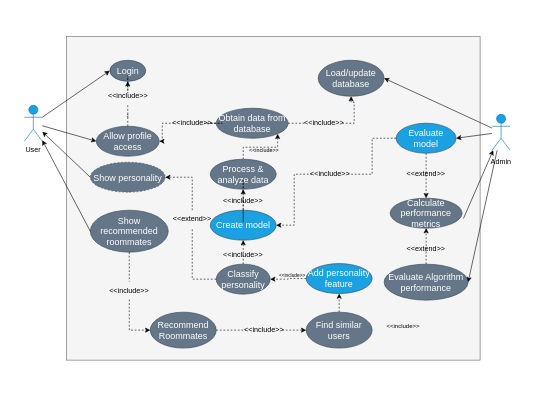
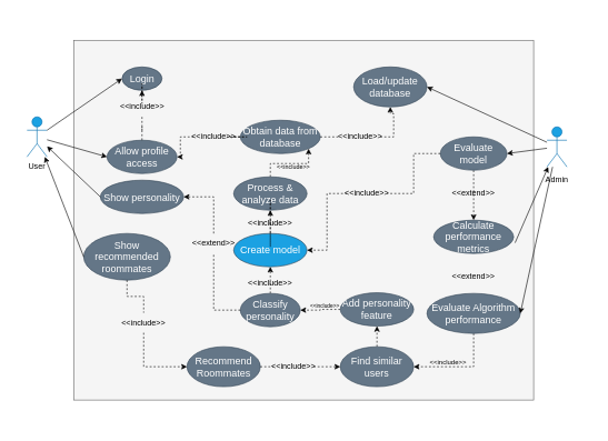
  <mxCell id="0" />
  <mxCell id="1" parent="0" />
  <mxCell id="2" value="" style="rounded=0;whiteSpace=wrap;html=1;fontSize=9;strokeColor=none;" parent="1" vertex="1"><mxGeometry x="20" y="20" width="870" height="620" as="geometry" /></mxCell>
  <mxCell id="3" value="User" style="shape=umlActor;verticalLabelPosition=bottom;verticalAlign=top;html=1;outlineConnect=0;fillColor=#1ba1e2;fontColor=#ffffff;strokeColor=#006EAF;" parent="1" vertex="1"><mxGeometry x="40" y="175" width="30" height="60" as="geometry" /></mxCell>
  <mxCell id="4" value="" style="rounded=0;whiteSpace=wrap;html=1;fillColor=#f5f5f5;strokeColor=#666666;fontColor=#333333;" parent="1" vertex="1"><mxGeometry x="110" y="60" width="690" height="540" as="geometry" /></mxCell>
  <mxCell id="5" value="Admin" style="shape=umlActor;verticalLabelPosition=bottom;verticalAlign=top;html=1;outlineConnect=0;fillColor=#1ba1e2;strokeColor=#006EAF;fontColor=#ffffff;" parent="1" vertex="1"><mxGeometry x="820" y="190" width="30" height="60" as="geometry" /></mxCell>
  <mxCell id="6" value="Login" style="ellipse;whiteSpace=wrap;html=1;fontSize=15;fillColor=#647687;strokeColor=#314354;fontColor=#ffffff;" parent="1" vertex="1"><mxGeometry x="182.5" y="100" width="60" height="35" as="geometry" /></mxCell>
  <mxCell id="7" style="edgeStyle=orthogonalEdgeStyle;rounded=0;orthogonalLoop=1;jettySize=auto;html=1;entryX=0.5;entryY=1;entryDx=0;entryDy=0;dashed=1;startArrow=none;" parent="1" source="44" target="6" edge="1"><mxGeometry relative="1" as="geometry" /></mxCell>
  <mxCell id="8" value="Allow profile access" style="ellipse;whiteSpace=wrap;html=1;fontSize=15;fillColor=#647687;strokeColor=#314354;fontColor=#ffffff;" parent="1" vertex="1"><mxGeometry x="160" y="210" width="105" height="50" as="geometry" /></mxCell>
  <mxCell id="9" value="" style="endArrow=classic;html=1;rounded=0;entryX=0;entryY=0.5;entryDx=0;entryDy=0;exitX=1;exitY=0.333;exitDx=0;exitDy=0;exitPerimeter=0;" parent="1" source="3" target="6" edge="1"><mxGeometry width="50" height="50" relative="1" as="geometry"><mxPoint x="100" y="170" as="sourcePoint" /><mxPoint x="253.18" y="175.002" as="targetPoint" /></mxGeometry></mxCell>
  <mxCell id="10" value="" style="endArrow=classic;html=1;rounded=0;entryX=0;entryY=0.5;entryDx=0;entryDy=0;" parent="1" source="3" target="8" edge="1"><mxGeometry width="50" height="50" relative="1" as="geometry"><mxPoint x="100" y="190" as="sourcePoint" /><mxPoint x="200" y="160" as="targetPoint" /></mxGeometry></mxCell>
- <mxCell id="11" value="Show personality" style="ellipse;whiteSpace=wrap;html=1;fontSize=15;fillColor=#647687;strokeColor=#314354;fontColor=#ffffff;dashed=1;" parent="1" vertex="1"><mxGeometry x="150" y="270" width="125" height="50" as="geometry" /></mxCell>
+ <mxCell id="11" value="Show personality" style="ellipse;whiteSpace=wrap;html=1;fontSize=15;fillColor=#647687;strokeColor=#314354;fontColor=#ffffff;" parent="1" vertex="1"><mxGeometry x="150" y="270" width="125" height="50" as="geometry" /></mxCell>
  <mxCell id="12" style="edgeStyle=orthogonalEdgeStyle;rounded=0;orthogonalLoop=1;jettySize=auto;html=1;exitX=0.5;exitY=1;exitDx=0;exitDy=0;entryX=0;entryY=0.5;entryDx=0;entryDy=0;dashed=1;startArrow=none;" parent="1" source="61" target="26" edge="1"><mxGeometry relative="1" as="geometry" /></mxCell>
- <mxCell id="13" value="Show recommended roommates" style="ellipse;whiteSpace=wrap;html=1;fontSize=15;fillColor=#647687;strokeColor=#314354;fontColor=#ffffff;" parent="1" vertex="1"><mxGeometry x="150" y="350" width="130" height="70" as="geometry" /></mxCell>
+ <mxCell id="13" value="Show recommended roommates" style="ellipse;whiteSpace=wrap;html=1;fontSize=15;fillColor=#647687;strokeColor=#314354;fontColor=#ffffff;" parent="1" vertex="1"><mxGeometry x="125" y="350" width="130" height="70" as="geometry" /></mxCell>
  <mxCell id="14" style="edgeStyle=orthogonalEdgeStyle;rounded=0;orthogonalLoop=1;jettySize=auto;html=1;entryX=1;entryY=0.5;entryDx=0;entryDy=0;dashed=1;startArrow=none;" parent="1" source="57" target="8" edge="1"><mxGeometry relative="1" as="geometry" /></mxCell>
  <mxCell id="15" style="edgeStyle=orthogonalEdgeStyle;rounded=0;orthogonalLoop=1;jettySize=auto;html=1;exitX=1;exitY=0.5;exitDx=0;exitDy=0;entryX=0.5;entryY=1;entryDx=0;entryDy=0;dashed=1;startArrow=none;" parent="1" source="59" target="17" edge="1"><mxGeometry relative="1" as="geometry" /></mxCell>
  <mxCell id="16" value="Obtain data from database" style="ellipse;whiteSpace=wrap;html=1;fontSize=15;fillColor=#647687;strokeColor=#314354;fontColor=#ffffff;" parent="1" vertex="1"><mxGeometry x="360" y="180" width="120" height="50" as="geometry" /></mxCell>
  <mxCell id="17" value="Load/update database" style="ellipse;whiteSpace=wrap;html=1;fontSize=15;fillColor=#647687;strokeColor=#314354;fontColor=#ffffff;" parent="1" vertex="1"><mxGeometry x="530" y="100" width="110" height="60" as="geometry" /></mxCell>
  <mxCell id="18" style="edgeStyle=orthogonalEdgeStyle;rounded=0;orthogonalLoop=1;jettySize=auto;html=1;exitX=0.5;exitY=0;exitDx=0;exitDy=0;entryX=1;entryY=1;entryDx=0;entryDy=0;dashed=1;" parent="1" source="19" target="16" edge="1"><mxGeometry relative="1" as="geometry" /></mxCell>
  <mxCell id="19" value="Process &amp;amp; analyze data" style="ellipse;whiteSpace=wrap;html=1;fontSize=15;fillColor=#647687;strokeColor=#314354;fontColor=#ffffff;" parent="1" vertex="1"><mxGeometry x="350" y="265" width="110" height="50" as="geometry" /></mxCell>
  <mxCell id="20" style="edgeStyle=orthogonalEdgeStyle;rounded=0;orthogonalLoop=1;jettySize=auto;html=1;entryX=0.5;entryY=1;entryDx=0;entryDy=0;dashed=1;startArrow=none;" parent="1" source="48" target="19" edge="1"><mxGeometry relative="1" as="geometry" /></mxCell>
  <mxCell id="21" value="Create model" style="ellipse;whiteSpace=wrap;html=1;fontSize=15;fillColor=#1ba1e2;strokeColor=#314354;fontColor=#ffffff;" parent="1" vertex="1"><mxGeometry x="350" y="350" width="110" height="50" as="geometry" /></mxCell>
  <mxCell id="22" style="edgeStyle=orthogonalEdgeStyle;rounded=0;orthogonalLoop=1;jettySize=auto;html=1;exitX=0.5;exitY=0;exitDx=0;exitDy=0;entryX=0.5;entryY=1;entryDx=0;entryDy=0;dashed=1;" parent="1" source="24" target="21" edge="1"><mxGeometry relative="1" as="geometry" /></mxCell>
  <mxCell id="23" style="edgeStyle=orthogonalEdgeStyle;rounded=0;orthogonalLoop=1;jettySize=auto;html=1;exitX=0.5;exitY=0;exitDx=0;exitDy=0;entryX=1;entryY=0.5;entryDx=0;entryDy=0;dashed=1;startArrow=none;" parent="1" source="63" target="11" edge="1"><mxGeometry relative="1" as="geometry" /></mxCell>
  <mxCell id="24" value="Classify personality" style="ellipse;whiteSpace=wrap;html=1;fontSize=15;fillColor=#647687;strokeColor=#314354;fontColor=#ffffff;" parent="1" vertex="1"><mxGeometry x="360" y="440" width="90" height="50" as="geometry" /></mxCell>
  <mxCell id="25" style="edgeStyle=orthogonalEdgeStyle;rounded=0;orthogonalLoop=1;jettySize=auto;html=1;exitX=1;exitY=0.5;exitDx=0;exitDy=0;entryX=0;entryY=0.5;entryDx=0;entryDy=0;dashed=1;startArrow=none;" parent="1" source="52" target="36" edge="1"><mxGeometry relative="1" as="geometry" /></mxCell>
- <mxCell id="26" value="Recommend Roommates" style="ellipse;whiteSpace=wrap;html=1;fontSize=15;fillColor=#647687;strokeColor=#314354;fontColor=#ffffff;" parent="1" vertex="1"><mxGeometry x="250" y="520" width="110" height="60" as="geometry" /></mxCell>
+ <mxCell id="26" value="Recommend Roommates" style="ellipse;whiteSpace=wrap;html=1;fontSize=15;fillColor=#647687;strokeColor=#314354;fontColor=#ffffff;" parent="1" vertex="1"><mxGeometry x="280" y="520" width="110" height="60" as="geometry" /></mxCell>
  <mxCell id="27" style="edgeStyle=orthogonalEdgeStyle;rounded=0;orthogonalLoop=1;jettySize=auto;html=1;exitX=0;exitY=0.5;exitDx=0;exitDy=0;entryX=1;entryY=0.5;entryDx=0;entryDy=0;dashed=1;startArrow=none;" parent="1" source="46" target="21" edge="1"><mxGeometry relative="1" as="geometry" /></mxCell>
  <mxCell id="28" style="edgeStyle=orthogonalEdgeStyle;rounded=0;orthogonalLoop=1;jettySize=auto;html=1;exitX=0.5;exitY=1;exitDx=0;exitDy=0;entryX=0.5;entryY=0;entryDx=0;entryDy=0;dashed=1;" parent="1" source="29" target="42" edge="1"><mxGeometry relative="1" as="geometry" /></mxCell>
- <mxCell id="29" value="Evaluate model" style="ellipse;whiteSpace=wrap;html=1;fontSize=15;fillColor=#1ba1e2;strokeColor=#314354;fontColor=#ffffff;" parent="1" vertex="1"><mxGeometry x="660" y="205" width="100" height="50" as="geometry" /></mxCell>
+ <mxCell id="29" value="Evaluate model" style="ellipse;whiteSpace=wrap;html=1;fontSize=15;fillColor=#647687;strokeColor=#314354;fontColor=#ffffff;" parent="1" vertex="1"><mxGeometry x="660" y="205" width="100" height="50" as="geometry" /></mxCell>
  <mxCell id="30" value="" style="endArrow=classic;html=1;rounded=0;exitX=0;exitY=0.5;exitDx=0;exitDy=0;" parent="1" source="13" target="3" edge="1"><mxGeometry width="50" height="50" relative="1" as="geometry"><mxPoint x="110" y="200" as="sourcePoint" /><mxPoint x="90" y="240" as="targetPoint" /></mxGeometry></mxCell>
  <mxCell id="31" value="" style="endArrow=classic;html=1;rounded=0;exitX=0;exitY=0.5;exitDx=0;exitDy=0;" parent="1" source="11" target="3" edge="1"><mxGeometry width="50" height="50" relative="1" as="geometry"><mxPoint x="170" y="415" as="sourcePoint" /><mxPoint x="110" y="230" as="targetPoint" /></mxGeometry></mxCell>
  <mxCell id="32" value="" style="endArrow=classic;html=1;rounded=0;entryX=1;entryY=0.5;entryDx=0;entryDy=0;" parent="1" source="5" target="29" edge="1"><mxGeometry width="50" height="50" relative="1" as="geometry"><mxPoint x="730" y="425" as="sourcePoint" /><mxPoint x="660" y="290" as="targetPoint" /></mxGeometry></mxCell>
  <mxCell id="33" style="edgeStyle=orthogonalEdgeStyle;rounded=0;orthogonalLoop=1;jettySize=auto;html=1;dashed=1;" parent="1" source="34" target="24" edge="1"><mxGeometry relative="1" as="geometry" /></mxCell>
- <mxCell id="34" value="Add personality feature" style="ellipse;whiteSpace=wrap;html=1;fontSize=15;fillColor=#1ba1e2;strokeColor=#314354;fontColor=#ffffff;" parent="1" vertex="1"><mxGeometry x="510" y="439" width="110" height="50" as="geometry" /></mxCell>
+ <mxCell id="34" value="Add personality feature" style="ellipse;whiteSpace=wrap;html=1;fontSize=15;fillColor=#647687;strokeColor=#314354;fontColor=#ffffff;" parent="1" vertex="1"><mxGeometry x="510" y="439" width="110" height="50" as="geometry" /></mxCell>
  <mxCell id="35" style="edgeStyle=orthogonalEdgeStyle;rounded=0;orthogonalLoop=1;jettySize=auto;html=1;exitX=0.5;exitY=0;exitDx=0;exitDy=0;entryX=0.5;entryY=1;entryDx=0;entryDy=0;dashed=1;" parent="1" source="36" target="34" edge="1"><mxGeometry relative="1" as="geometry" /></mxCell>
  <mxCell id="36" value="Find similar users" style="ellipse;whiteSpace=wrap;html=1;fontSize=15;fillColor=#647687;strokeColor=#314354;fontColor=#ffffff;" parent="1" vertex="1"><mxGeometry x="510" y="520" width="110" height="60" as="geometry" /></mxCell>
- <mxCell id="38" style="edgeStyle=orthogonalEdgeStyle;rounded=0;orthogonalLoop=1;jettySize=auto;html=1;dashed=1;" parent="1" source="39" target="42" edge="1"><mxGeometry relative="1" as="geometry" /></mxCell>
+ <mxCell id="37" style="edgeStyle=orthogonalEdgeStyle;rounded=0;orthogonalLoop=1;jettySize=auto;html=1;exitX=0.5;exitY=1;exitDx=0;exitDy=0;entryX=1;entryY=0.5;entryDx=0;entryDy=0;dashed=1;" parent="1" source="39" target="36" edge="1"><mxGeometry relative="1" as="geometry" /></mxCell>
  <mxCell id="39" value="Evaluate Algorithm performance" style="ellipse;whiteSpace=wrap;html=1;fontSize=15;fillColor=#647687;strokeColor=#314354;fontColor=#ffffff;" parent="1" vertex="1"><mxGeometry x="640" y="440" width="140" height="60" as="geometry" /></mxCell>
  <mxCell id="40" value="" style="endArrow=classic;html=1;rounded=0;entryX=1;entryY=0.5;entryDx=0;entryDy=0;" parent="1" source="5" target="17" edge="1"><mxGeometry width="50" height="50" relative="1" as="geometry"><mxPoint x="820" y="300" as="sourcePoint" /><mxPoint x="700" y="300" as="targetPoint" /></mxGeometry></mxCell>
  <mxCell id="41" value="" style="endArrow=classic;html=1;rounded=0;entryX=1;entryY=0.5;entryDx=0;entryDy=0;" parent="1" source="5" target="39" edge="1"><mxGeometry width="50" height="50" relative="1" as="geometry"><mxPoint x="820" y="300" as="sourcePoint" /><mxPoint x="700" y="300" as="targetPoint" /></mxGeometry></mxCell>
  <mxCell id="42" value="Calculate performance metrics" style="ellipse;whiteSpace=wrap;html=1;fontSize=15;fillColor=#647687;strokeColor=#314354;fontColor=#ffffff;" parent="1" vertex="1"><mxGeometry x="650" y="330" width="120" height="50" as="geometry" /></mxCell>
  <mxCell id="43" value="" style="endArrow=classic;html=1;rounded=0;exitX=1.018;exitY=0.68;exitDx=0;exitDy=0;exitPerimeter=0;" parent="1" source="42" target="5" edge="1"><mxGeometry width="50" height="50" relative="1" as="geometry"><mxPoint x="814.592" y="280" as="sourcePoint" /><mxPoint x="740" y="495" as="targetPoint" /></mxGeometry></mxCell>
  <mxCell id="44" value="&amp;lt;&amp;lt;include&amp;gt;&amp;gt;" style="text;html=1;strokeColor=none;fillColor=none;align=center;verticalAlign=middle;whiteSpace=wrap;rounded=0;rotation=0;" parent="1" vertex="1"><mxGeometry x="182.5" y="145" width="60" height="30" as="geometry" /></mxCell>
  <mxCell id="45" value="" style="edgeStyle=orthogonalEdgeStyle;rounded=0;orthogonalLoop=1;jettySize=auto;html=1;entryX=0.5;entryY=1;entryDx=0;entryDy=0;dashed=1;endArrow=none;" parent="1" source="8" target="44" edge="1"><mxGeometry relative="1" as="geometry"><mxPoint x="212.5" y="180" as="sourcePoint" /><mxPoint x="212.5" y="135" as="targetPoint" /></mxGeometry></mxCell>
  <mxCell id="46" value="&amp;lt;&amp;lt;include&amp;gt;&amp;gt;" style="text;html=1;strokeColor=none;fillColor=none;align=center;verticalAlign=middle;whiteSpace=wrap;rounded=0;rotation=0;" parent="1" vertex="1"><mxGeometry x="520" y="275" width="60" height="30" as="geometry" /></mxCell>
  <mxCell id="47" value="" style="edgeStyle=orthogonalEdgeStyle;rounded=0;orthogonalLoop=1;jettySize=auto;html=1;exitX=0;exitY=0.5;exitDx=0;exitDy=0;entryX=1;entryY=0.5;entryDx=0;entryDy=0;dashed=1;endArrow=none;" parent="1" source="29" target="46" edge="1"><mxGeometry relative="1" as="geometry"><mxPoint x="630" y="240" as="sourcePoint" /><mxPoint x="460" y="365" as="targetPoint" /></mxGeometry></mxCell>
  <mxCell id="48" value="&amp;lt;&amp;lt;include&amp;gt;&amp;gt;" style="text;html=1;strokeColor=none;fillColor=none;align=center;verticalAlign=middle;whiteSpace=wrap;rounded=0;rotation=0;" parent="1" vertex="1"><mxGeometry x="375" y="320" width="60" height="30" as="geometry" /></mxCell>
  <mxCell id="49" value="" style="edgeStyle=orthogonalEdgeStyle;rounded=0;orthogonalLoop=1;jettySize=auto;html=1;entryX=0.5;entryY=1;entryDx=0;entryDy=0;dashed=1;endArrow=none;" parent="1" source="21" target="48" edge="1"><mxGeometry relative="1" as="geometry"><mxPoint x="405" y="350" as="sourcePoint" /><mxPoint x="405" y="315" as="targetPoint" /></mxGeometry></mxCell>
  <mxCell id="50" value="&amp;lt;&amp;lt;include&amp;gt;&amp;gt;" style="text;html=1;strokeColor=none;fillColor=none;align=center;verticalAlign=middle;whiteSpace=wrap;rounded=0;rotation=0;" parent="1" vertex="1"><mxGeometry x="375" y="409" width="60" height="30" as="geometry" /></mxCell>
  <mxCell id="51" value="&amp;lt;&amp;lt;include&amp;gt;&amp;gt;" style="text;html=1;strokeColor=none;fillColor=none;align=center;verticalAlign=middle;whiteSpace=wrap;rounded=0;rotation=0;fontSize=8;" parent="1" vertex="1"><mxGeometry x="457" y="444" width="60" height="30" as="geometry" /></mxCell>
  <mxCell id="52" value="&amp;lt;&amp;lt;include&amp;gt;&amp;gt;" style="text;html=1;strokeColor=none;fillColor=none;align=center;verticalAlign=middle;whiteSpace=wrap;rounded=0;rotation=0;" parent="1" vertex="1"><mxGeometry x="410" y="535" width="60" height="30" as="geometry" /></mxCell>
  <mxCell id="53" value="" style="edgeStyle=orthogonalEdgeStyle;rounded=0;orthogonalLoop=1;jettySize=auto;html=1;exitX=1;exitY=0.5;exitDx=0;exitDy=0;entryX=0;entryY=0.5;entryDx=0;entryDy=0;dashed=1;endArrow=none;" parent="1" source="26" target="52" edge="1"><mxGeometry relative="1" as="geometry"><mxPoint x="360" y="550" as="sourcePoint" /><mxPoint x="510" y="550" as="targetPoint" /></mxGeometry></mxCell>
  <mxCell id="54" value="&amp;lt;&amp;lt;include&amp;gt;&amp;gt;" style="text;html=1;strokeColor=none;fillColor=none;align=center;verticalAlign=middle;whiteSpace=wrap;rounded=0;rotation=0;fontSize=10;" parent="1" vertex="1"><mxGeometry x="642" y="528" width="60" height="30" as="geometry" /></mxCell>
  <mxCell id="55" value="&amp;lt;&amp;lt;extend&amp;gt;&amp;gt;" style="text;html=1;strokeColor=none;fillColor=none;align=center;verticalAlign=middle;whiteSpace=wrap;rounded=0;rotation=0;" parent="1" vertex="1"><mxGeometry x="680" y="275" width="60" height="30" as="geometry" /></mxCell>
  <mxCell id="56" value="&amp;lt;&amp;lt;extend&amp;gt;&amp;gt;" style="text;html=1;strokeColor=none;fillColor=none;align=center;verticalAlign=middle;whiteSpace=wrap;rounded=0;rotation=0;" parent="1" vertex="1"><mxGeometry x="680" y="400" width="60" height="30" as="geometry" /></mxCell>
  <mxCell id="57" value="&amp;lt;&amp;lt;include&amp;gt;&amp;gt;" style="text;html=1;strokeColor=none;fillColor=none;align=center;verticalAlign=middle;whiteSpace=wrap;rounded=0;rotation=0;" parent="1" vertex="1"><mxGeometry x="290" y="190" width="60" height="30" as="geometry" /></mxCell>
  <mxCell id="58" value="" style="edgeStyle=orthogonalEdgeStyle;rounded=0;orthogonalLoop=1;jettySize=auto;html=1;entryX=1;entryY=0.5;entryDx=0;entryDy=0;dashed=1;endArrow=none;" parent="1" source="16" target="57" edge="1"><mxGeometry relative="1" as="geometry"><mxPoint x="360" y="205" as="sourcePoint" /><mxPoint x="265" y="205" as="targetPoint" /></mxGeometry></mxCell>
  <mxCell id="59" value="&amp;lt;&amp;lt;include&amp;gt;&amp;gt;" style="text;html=1;strokeColor=none;fillColor=none;align=center;verticalAlign=middle;whiteSpace=wrap;rounded=0;rotation=0;" parent="1" vertex="1"><mxGeometry x="510" y="190" width="60" height="30" as="geometry" /></mxCell>
  <mxCell id="60" value="" style="edgeStyle=orthogonalEdgeStyle;rounded=0;orthogonalLoop=1;jettySize=auto;html=1;exitX=1;exitY=0.5;exitDx=0;exitDy=0;entryX=0;entryY=0.5;entryDx=0;entryDy=0;dashed=1;endArrow=none;" parent="1" source="16" target="59" edge="1"><mxGeometry relative="1" as="geometry"><mxPoint x="480" y="205" as="sourcePoint" /><mxPoint x="585" y="160" as="targetPoint" /></mxGeometry></mxCell>
  <mxCell id="61" value="&amp;lt;&amp;lt;include&amp;gt;&amp;gt;" style="text;html=1;strokeColor=none;fillColor=none;align=center;verticalAlign=middle;whiteSpace=wrap;rounded=0;rotation=0;" parent="1" vertex="1"><mxGeometry x="185" y="469" width="60" height="30" as="geometry" /></mxCell>
  <mxCell id="62" value="" style="edgeStyle=orthogonalEdgeStyle;rounded=0;orthogonalLoop=1;jettySize=auto;html=1;exitX=0.5;exitY=1;exitDx=0;exitDy=0;entryX=0.5;entryY=0;entryDx=0;entryDy=0;dashed=1;endArrow=none;" parent="1" source="13" target="61" edge="1"><mxGeometry relative="1" as="geometry"><mxPoint x="215" y="420" as="sourcePoint" /><mxPoint x="250" y="550" as="targetPoint" /></mxGeometry></mxCell>
  <mxCell id="63" value="&amp;lt;&amp;lt;extend&amp;gt;&amp;gt;" style="text;html=1;strokeColor=none;fillColor=none;align=center;verticalAlign=middle;whiteSpace=wrap;rounded=0;rotation=0;" parent="1" vertex="1"><mxGeometry x="290" y="350" width="60" height="30" as="geometry" /></mxCell>
  <mxCell id="64" value="" style="edgeStyle=orthogonalEdgeStyle;rounded=0;orthogonalLoop=1;jettySize=auto;html=1;exitX=0;exitY=0.5;exitDx=0;exitDy=0;entryX=0.5;entryY=1;entryDx=0;entryDy=0;dashed=1;endArrow=none;" parent="1" source="24" target="63" edge="1"><mxGeometry relative="1" as="geometry"><mxPoint x="360" y="465" as="sourcePoint" /><mxPoint x="275" y="295" as="targetPoint" /></mxGeometry></mxCell>
  <mxCell id="65" value="&amp;lt;&amp;lt;include&amp;gt;&amp;gt;" style="text;html=1;strokeColor=none;fillColor=none;align=center;verticalAlign=middle;whiteSpace=wrap;rounded=0;rotation=0;fontSize=9;" parent="1" vertex="1"><mxGeometry x="410" y="235" width="60" height="30" as="geometry" /></mxCell>
  <mxCell id="66" value="Admin" style="text;html=1;strokeColor=none;fillColor=none;align=center;verticalAlign=middle;whiteSpace=wrap;rounded=0;fontColor=#000000;" vertex="1" parent="1"><mxGeometry x="805" y="255" width="60" height="30" as="geometry" /></mxCell>
  <mxCell id="67" value="User" style="text;html=1;strokeColor=none;fillColor=none;align=center;verticalAlign=middle;whiteSpace=wrap;rounded=0;fontColor=#000000;" vertex="1" parent="1"><mxGeometry x="25" y="235" width="60" height="30" as="geometry" /></mxCell>
